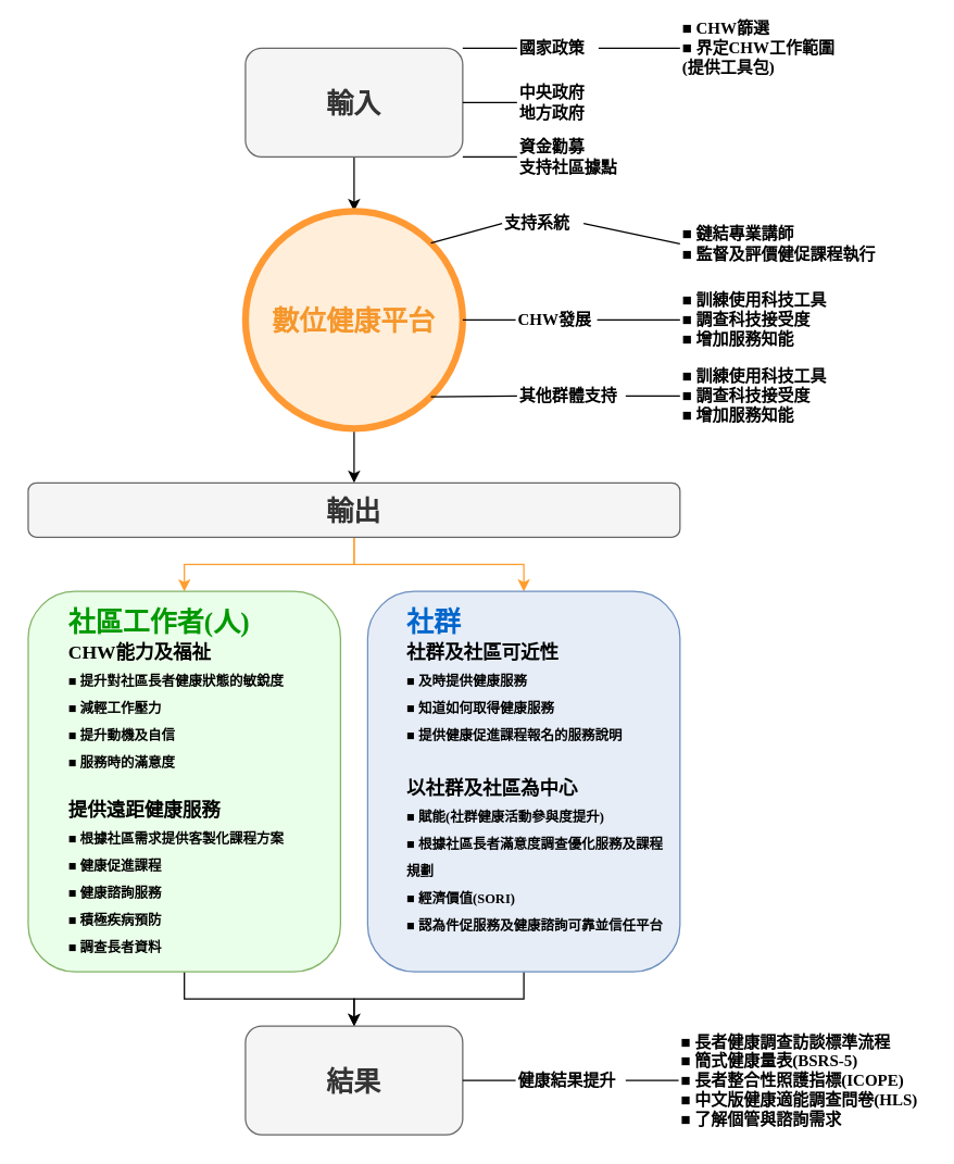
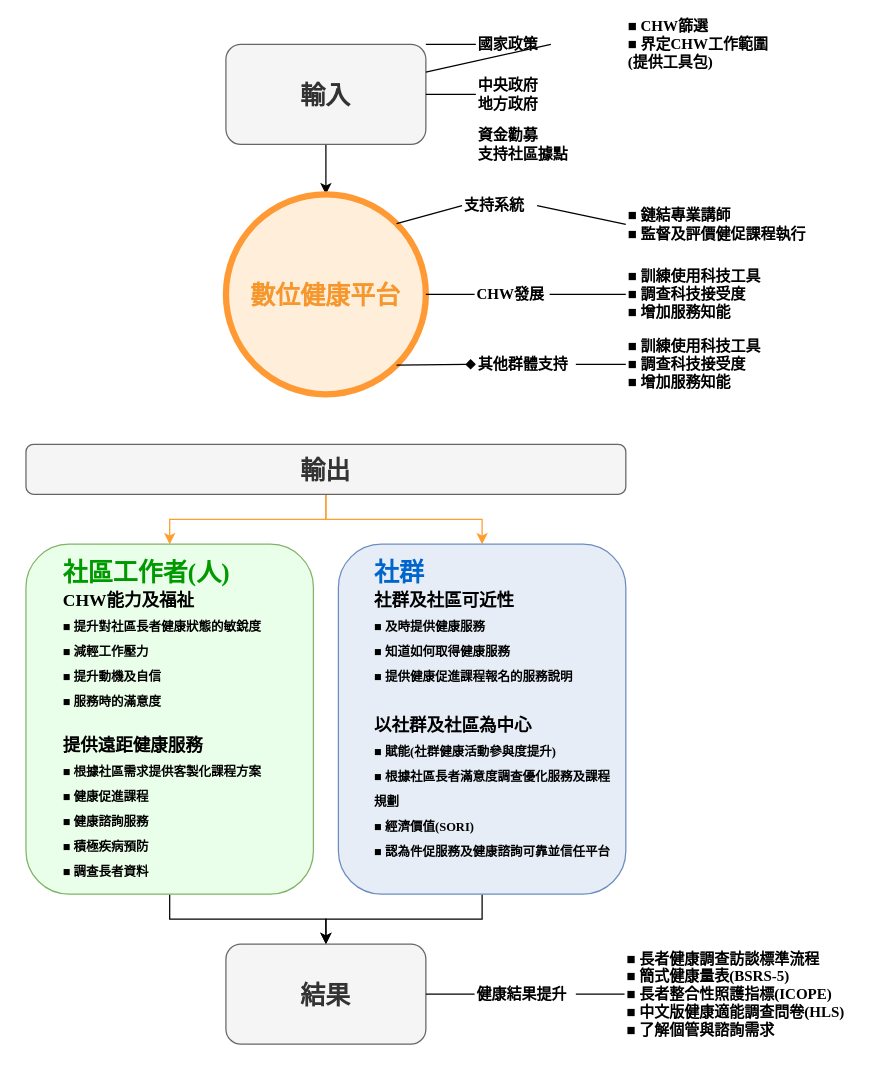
  <mxCell id="0" />
  <mxCell id="1" parent="0" />
  <mxCell id="2" style="edgeStyle=orthogonalEdgeStyle;rounded=0;orthogonalLoop=1;jettySize=auto;html=1;exitX=0.5;exitY=1;exitDx=0;exitDy=0;entryX=0.5;entryY=0;entryDx=0;entryDy=0;fontSize=20;fontStyle=1;fontFamily=Microsoft YaHei;labelBorderColor=none;textShadow=0;fillColor=#fa6800;strokeColor=#000000;" edge="1" parent="1" source="4" target="6"><mxGeometry relative="1" as="geometry" /></mxCell>
  <mxCell id="3" style="edgeStyle=orthogonalEdgeStyle;rounded=0;orthogonalLoop=1;jettySize=auto;html=1;exitX=1;exitY=0;exitDx=0;exitDy=0;fontStyle=1;fontFamily=Microsoft YaHei;" edge="1" parent="1" source="4"><mxGeometry relative="1" as="geometry"><mxPoint x="340" y="34.909" as="targetPoint" /></mxGeometry></mxCell>
  <mxCell id="4" value="輸入" style="rounded=1;whiteSpace=wrap;html=1;fontSize=20;fontStyle=1;fontFamily=Microsoft YaHei;labelBorderColor=none;textShadow=0;fillColor=#f5f5f5;fontColor=#333333;strokeColor=#666666;" vertex="1" parent="1"><mxGeometry x="180" y="35" width="160" height="80" as="geometry" /></mxCell>
- <mxCell id="5" style="edgeStyle=orthogonalEdgeStyle;rounded=0;orthogonalLoop=1;jettySize=auto;html=1;exitX=0.5;exitY=1;exitDx=0;exitDy=0;entryX=0.5;entryY=0;entryDx=0;entryDy=0;fontSize=20;fontStyle=1;fontFamily=Microsoft YaHei;labelBorderColor=none;textShadow=0;fillColor=#fa6800;strokeColor=#000000;" edge="1" parent="1" source="6" target="9"><mxGeometry relative="1" as="geometry" /></mxCell>
  <mxCell id="6" value="數位健康平台" style="ellipse;whiteSpace=wrap;html=1;aspect=fixed;fontSize=20;fontStyle=1;fontFamily=Microsoft YaHei;labelBorderColor=none;textShadow=0;fillColor=#FFEED9;strokeColor=#FF9933;fontColor=#F5972C;strokeWidth=5;" vertex="1" parent="1"><mxGeometry x="180" y="155" width="160" height="160" as="geometry" /></mxCell>
  <mxCell id="7" style="edgeStyle=orthogonalEdgeStyle;rounded=0;orthogonalLoop=1;jettySize=auto;html=1;exitX=0.5;exitY=1;exitDx=0;exitDy=0;fontSize=20;fontStyle=1;fontFamily=Microsoft YaHei;labelBorderColor=none;textShadow=0;fillColor=#fa6800;strokeColor=#FF9D2E;entryX=0.5;entryY=0;entryDx=0;entryDy=0;" edge="1" parent="1" source="9" target="34"><mxGeometry relative="1" as="geometry"><mxPoint x="135" y="435" as="targetPoint" /></mxGeometry></mxCell>
  <mxCell id="8" style="edgeStyle=orthogonalEdgeStyle;rounded=0;orthogonalLoop=1;jettySize=auto;html=1;fontSize=20;fontStyle=1;fontFamily=Microsoft YaHei;labelBorderColor=none;textShadow=0;fillColor=#fa6800;strokeColor=#FF9D2E;" edge="1" parent="1" source="9" target="12"><mxGeometry relative="1" as="geometry" /></mxCell>
  <mxCell id="9" value="輸出" style="rounded=1;whiteSpace=wrap;html=1;fontSize=20;fontStyle=1;fontFamily=Microsoft YaHei;labelBorderColor=none;textShadow=0;fillColor=#f5f5f5;fontColor=#333333;strokeColor=#666666;" vertex="1" parent="1"><mxGeometry x="20" y="355" width="480" height="40" as="geometry" /></mxCell>
  <mxCell id="10" style="edgeStyle=orthogonalEdgeStyle;rounded=0;orthogonalLoop=1;jettySize=auto;html=1;exitX=0.5;exitY=1;exitDx=0;exitDy=0;fontSize=20;fontStyle=1;fontFamily=Microsoft YaHei;labelBorderColor=none;textShadow=0;fillColor=#fa6800;strokeColor=#000000;" edge="1" parent="1" source="34" target="13"><mxGeometry relative="1" as="geometry"><mxPoint x="135" y="675" as="sourcePoint" /></mxGeometry></mxCell>
  <mxCell id="11" style="edgeStyle=orthogonalEdgeStyle;rounded=0;orthogonalLoop=1;jettySize=auto;html=1;exitX=0.5;exitY=1;exitDx=0;exitDy=0;fontSize=20;fontStyle=1;fontFamily=Microsoft YaHei;labelBorderColor=none;textShadow=0;fillColor=#fa6800;strokeColor=#000000;entryX=0.5;entryY=0;entryDx=0;entryDy=0;" edge="1" parent="1" source="12" target="13"><mxGeometry relative="1" as="geometry"><mxPoint x="260" y="675" as="targetPoint" /></mxGeometry></mxCell>
  <mxCell id="12" value="&lt;div style=&quot;line-height: 100%;&quot;&gt;&lt;span style=&quot;background-color: initial;&quot;&gt;&lt;font color=&quot;#0066cc&quot;&gt;社群&lt;/font&gt;&lt;/span&gt;&lt;/div&gt;&lt;div style=&quot;line-height: 100%;&quot;&gt;&lt;font style=&quot;font-size: 14px; line-height: 100%;&quot;&gt;社群及社區可近性&lt;/font&gt;&lt;/div&gt;&lt;div style=&quot;line-height: 100%;&quot;&gt;&lt;font style=&quot;font-size: 10px; line-height: 100%;&quot;&gt;&lt;span style=&quot;font-family: Helvetica; background-color: initial;&quot;&gt;■&lt;/span&gt;&lt;span style=&quot;font-family: Helvetica; background-color: initial;&quot;&gt;&amp;nbsp;&lt;/span&gt;及時提供健康服務&lt;/font&gt;&lt;/div&gt;&lt;div style=&quot;line-height: 100%;&quot;&gt;&lt;font style=&quot;font-size: 10px; line-height: 100%;&quot;&gt;&lt;span style=&quot;font-family: Helvetica; background-color: initial;&quot;&gt;■&lt;/span&gt;&lt;span style=&quot;font-family: Helvetica; background-color: initial;&quot;&gt;&amp;nbsp;&lt;/span&gt;知道如何取得健康服務&lt;/font&gt;&lt;/div&gt;&lt;div style=&quot;line-height: 100%;&quot;&gt;&lt;font style=&quot;font-size: 10px; line-height: 100%;&quot;&gt;&lt;span style=&quot;font-family: Helvetica; background-color: initial;&quot;&gt;■ &lt;/span&gt;提供健康促進課程報名的服務說明&lt;/font&gt;&lt;/div&gt;&lt;div style=&quot;line-height: 100%;&quot;&gt;&lt;font style=&quot;font-size: 10px; line-height: 100%;&quot;&gt;&lt;br&gt;&lt;/font&gt;&lt;/div&gt;&lt;div style=&quot;line-height: 100%;&quot;&gt;&lt;font style=&quot;font-size: 14px; line-height: 100%;&quot;&gt;以社群及社區為中心&lt;/font&gt;&lt;/div&gt;&lt;div style=&quot;line-height: 100%;&quot;&gt;&lt;font style=&quot;font-size: 10px; line-height: 100%;&quot;&gt;&lt;span style=&quot;font-family: Helvetica; background-color: initial;&quot;&gt;■&lt;/span&gt;&lt;span style=&quot;font-family: Helvetica; background-color: initial;&quot;&gt;&amp;nbsp;&lt;/span&gt;賦能(社群健康活動參與度提升)&lt;/font&gt;&lt;/div&gt;&lt;div style=&quot;line-height: 100%;&quot;&gt;&lt;font style=&quot;font-size: 10px; line-height: 100%;&quot;&gt;&lt;span style=&quot;font-family: Helvetica; background-color: initial;&quot;&gt;■&lt;/span&gt;&lt;span style=&quot;font-family: Helvetica; background-color: initial;&quot;&gt;&amp;nbsp;&lt;/span&gt;根據社區長者滿意度調查優化服務及課程規劃&lt;/font&gt;&lt;/div&gt;&lt;div style=&quot;line-height: 100%;&quot;&gt;&lt;font style=&quot;font-size: 10px; line-height: 100%;&quot;&gt;&lt;span style=&quot;font-family: Helvetica; background-color: initial;&quot;&gt;■&lt;/span&gt;&lt;span style=&quot;font-family: Helvetica; background-color: initial;&quot;&gt;&amp;nbsp;&lt;/span&gt;經濟價值(SORI)&lt;/font&gt;&lt;/div&gt;&lt;div style=&quot;line-height: 100%;&quot;&gt;&lt;font style=&quot;font-size: 10px; line-height: 100%;&quot;&gt;&lt;span style=&quot;font-family: Helvetica; background-color: initial;&quot;&gt;■&lt;/span&gt;&lt;span style=&quot;font-family: Helvetica; background-color: initial;&quot;&gt;&amp;nbsp;&lt;/span&gt;認為件促服務及健康諮詢可靠並信任平台&lt;/font&gt;&lt;/div&gt;" style="rounded=1;whiteSpace=wrap;html=1;fontSize=20;fontStyle=1;fontFamily=Microsoft YaHei;labelBorderColor=none;textShadow=0;fillColor=#E6EDF7;strokeColor=#6c8ebf;align=left;verticalAlign=top;spacingTop=0;spacing=8;spacingLeft=21;spacingRight=6;" vertex="1" parent="1"><mxGeometry x="270" y="435" width="230" height="280" as="geometry" /></mxCell>
  <mxCell id="13" value="結果" style="rounded=1;whiteSpace=wrap;html=1;fontSize=20;fontStyle=1;fontFamily=Microsoft YaHei;labelBorderColor=none;textShadow=0;fillColor=#f5f5f5;fontColor=#333333;strokeColor=#666666;" vertex="1" parent="1"><mxGeometry x="180" y="755" width="160" height="80" as="geometry" /></mxCell>
  <mxCell id="14" value="支持系統" style="text;html=1;align=left;verticalAlign=middle;whiteSpace=wrap;rounded=0;fontStyle=1;fontFamily=Microsoft YaHei;" vertex="1" parent="1"><mxGeometry x="369" y="149" width="60" height="30" as="geometry" /></mxCell>
  <mxCell id="15" value="CHW發展" style="text;html=1;align=left;verticalAlign=middle;whiteSpace=wrap;rounded=0;fontStyle=1;fontFamily=Microsoft YaHei;" vertex="1" parent="1"><mxGeometry x="379" y="220" width="60" height="30" as="geometry" /></mxCell>
  <mxCell id="16" value="其他群體支持" style="text;html=1;align=left;verticalAlign=middle;whiteSpace=wrap;rounded=0;fontStyle=1;fontFamily=Microsoft YaHei;" vertex="1" parent="1"><mxGeometry x="380" y="276" width="80" height="30" as="geometry" /></mxCell>
  <mxCell id="17" value="" style="endArrow=none;html=1;rounded=0;exitX=1;exitY=0;exitDx=0;exitDy=0;entryX=0;entryY=0.5;entryDx=0;entryDy=0;fontStyle=1;fontFamily=Microsoft YaHei;" edge="1" parent="1" source="6" target="14"><mxGeometry width="50" height="50" relative="1" as="geometry"><mxPoint x="400" y="365" as="sourcePoint" /><mxPoint x="450" y="315" as="targetPoint" /></mxGeometry></mxCell>
  <mxCell id="18" value="" style="endArrow=none;html=1;rounded=0;exitX=1;exitY=0.5;exitDx=0;exitDy=0;entryX=0;entryY=0.5;entryDx=0;entryDy=0;fontStyle=1;fontFamily=Microsoft YaHei;" edge="1" parent="1" source="6" target="15"><mxGeometry width="50" height="50" relative="1" as="geometry"><mxPoint x="400" y="365" as="sourcePoint" /><mxPoint x="450" y="315" as="targetPoint" /></mxGeometry></mxCell>
- <mxCell id="19" value="" style="endArrow=none;html=1;rounded=0;exitX=1;exitY=1;exitDx=0;exitDy=0;entryX=0;entryY=0.5;entryDx=0;entryDy=0;fontStyle=1;fontFamily=Microsoft YaHei;" edge="1" parent="1" source="6" target="16"><mxGeometry width="50" height="50" relative="1" as="geometry"><mxPoint x="400" y="365" as="sourcePoint" /><mxPoint x="450" y="315" as="targetPoint" /></mxGeometry></mxCell>
+ <mxCell id="19" value="" style="endArrow=diamond;html=1;rounded=0;exitX=1;exitY=1;exitDx=0;exitDy=0;entryX=0;entryY=0.5;entryDx=0;entryDy=0;fontStyle=1;fontFamily=Microsoft YaHei;" edge="1" parent="1" source="6" target="16"><mxGeometry width="50" height="50" relative="1" as="geometry"><mxPoint x="400" y="365" as="sourcePoint" /><mxPoint x="450" y="315" as="targetPoint" /></mxGeometry></mxCell>
  <mxCell id="20" value="" style="endArrow=none;html=1;rounded=0;exitX=1;exitY=0;exitDx=0;exitDy=0;fontStyle=1;fontFamily=Microsoft YaHei;" edge="1" parent="1" source="4"><mxGeometry width="50" height="50" relative="1" as="geometry"><mxPoint x="370" y="345" as="sourcePoint" /><mxPoint x="380" y="35" as="targetPoint" /></mxGeometry></mxCell>
  <mxCell id="21" value="&lt;span&gt;國家政策&lt;/span&gt;" style="text;html=1;align=left;verticalAlign=middle;whiteSpace=wrap;rounded=0;fontStyle=1;fontFamily=Microsoft YaHei;" vertex="1" parent="1"><mxGeometry x="380" y="25" width="60" height="20" as="geometry" /></mxCell>
  <mxCell id="22" value="■ CHW篩選&lt;div&gt;■ 界定CHW工作範圍&lt;/div&gt;&lt;div&gt;(提供工具包)&lt;/div&gt;" style="text;html=1;align=left;verticalAlign=middle;whiteSpace=wrap;rounded=0;fontStyle=1;fontFamily=Microsoft YaHei;" vertex="1" parent="1"><mxGeometry x="500" y="20" width="120" height="30" as="geometry" /></mxCell>
- <mxCell id="23" value="" style="endArrow=none;html=1;rounded=0;entryX=0;entryY=0.5;entryDx=0;entryDy=0;exitX=1;exitY=0.5;exitDx=0;exitDy=0;fontFamily=Microsoft YaHei;" edge="1" parent="1" source="21" target="22"><mxGeometry width="50" height="50" relative="1" as="geometry"><mxPoint x="460" y="35" as="sourcePoint" /><mxPoint x="540" y="165" as="targetPoint" /></mxGeometry></mxCell>
+ <mxCell id="23" value="" style="endArrow=none;html=1;rounded=0;exitX=1;exitY=0.5;exitDx=0;exitDy=0;fontFamily=Microsoft YaHei;" edge="1" parent="1" source="21" target="4"><mxGeometry width="50" height="50" relative="1" as="geometry"><mxPoint x="460" y="35" as="sourcePoint" /><mxPoint x="540" y="165" as="targetPoint" /></mxGeometry></mxCell>
  <mxCell id="24" value="&lt;br&gt;&lt;div&gt;&lt;div&gt;&lt;div&gt;中央政府&lt;/div&gt;&lt;div&gt;地方政府&lt;/div&gt;&lt;div&gt;&lt;br&gt;&lt;/div&gt;&lt;/div&gt;&lt;/div&gt;" style="text;html=1;align=left;verticalAlign=middle;whiteSpace=wrap;rounded=0;fontStyle=1;fontFamily=Microsoft YaHei;" vertex="1" parent="1"><mxGeometry x="380" y="60" width="80" height="30" as="geometry" /></mxCell>
  <mxCell id="25" value="&lt;br&gt;&lt;div&gt;&lt;div&gt;&lt;div&gt;資金勸募&lt;/div&gt;&lt;div&gt;支持社區據點&lt;/div&gt;&lt;/div&gt;&lt;div&gt;&lt;br style=&quot;&quot;&gt;&lt;/div&gt;&lt;/div&gt;" style="text;html=1;align=left;verticalAlign=middle;whiteSpace=wrap;rounded=0;fontStyle=1;fontFamily=Microsoft YaHei;" vertex="1" parent="1"><mxGeometry x="380" y="100" width="80" height="30" as="geometry" /></mxCell>
  <mxCell id="26" value="" style="endArrow=none;html=1;rounded=0;exitX=1;exitY=0.5;exitDx=0;exitDy=0;entryX=0;entryY=0.5;entryDx=0;entryDy=0;fontFamily=Microsoft YaHei;" edge="1" parent="1" source="4" target="24"><mxGeometry width="50" height="50" relative="1" as="geometry"><mxPoint x="340" y="165" as="sourcePoint" /><mxPoint x="390" y="115" as="targetPoint" /></mxGeometry></mxCell>
- <mxCell id="27" value="" style="endArrow=none;html=1;rounded=0;exitX=1;exitY=1;exitDx=0;exitDy=0;entryX=0;entryY=0.5;entryDx=0;entryDy=0;fontFamily=Microsoft YaHei;" edge="1" parent="1" source="4" target="25"><mxGeometry width="50" height="50" relative="1" as="geometry"><mxPoint x="340" y="165" as="sourcePoint" /><mxPoint x="390" y="115" as="targetPoint" /></mxGeometry></mxCell>
  <mxCell id="28" value="■ 鏈結專業講師&lt;div&gt;■ 監督及評價健促課程執行&lt;/div&gt;" style="text;html=1;align=left;verticalAlign=middle;whiteSpace=wrap;rounded=0;fontStyle=1;fontFamily=Microsoft YaHei;" vertex="1" parent="1"><mxGeometry x="500" y="164" width="160" height="30" as="geometry" /></mxCell>
  <mxCell id="29" value="■ 訓練使用科技工具&lt;div&gt;■ 調查科技接受度&lt;/div&gt;&lt;div&gt;■ 增加服務知能&lt;/div&gt;" style="text;html=1;align=left;verticalAlign=middle;whiteSpace=wrap;rounded=0;fontStyle=1;fontFamily=Microsoft YaHei;" vertex="1" parent="1"><mxGeometry x="500" y="220" width="160" height="30" as="geometry" /></mxCell>
  <mxCell id="30" value="" style="endArrow=none;html=1;rounded=0;exitX=1;exitY=0.5;exitDx=0;exitDy=0;entryX=0;entryY=0.5;entryDx=0;entryDy=0;fontStyle=1;fontFamily=Microsoft YaHei;" edge="1" parent="1" source="14" target="28"><mxGeometry width="50" height="50" relative="1" as="geometry"><mxPoint x="327" y="188" as="sourcePoint" /><mxPoint x="389" y="189" as="targetPoint" /></mxGeometry></mxCell>
  <mxCell id="31" value="" style="endArrow=none;html=1;rounded=0;exitX=1;exitY=0.5;exitDx=0;exitDy=0;entryX=0;entryY=0.5;entryDx=0;entryDy=0;fontStyle=1;fontFamily=Microsoft YaHei;" edge="1" parent="1" source="15" target="29"><mxGeometry width="50" height="50" relative="1" as="geometry"><mxPoint x="449" y="189" as="sourcePoint" /><mxPoint x="510" y="189" as="targetPoint" /></mxGeometry></mxCell>
  <mxCell id="32" value="■ 訓練使用科技工具&lt;div&gt;■ 調查科技接受度&lt;/div&gt;&lt;div&gt;■ 增加服務知能&lt;/div&gt;" style="text;html=1;align=left;verticalAlign=middle;whiteSpace=wrap;rounded=0;fontStyle=1;fontFamily=Microsoft YaHei;" vertex="1" parent="1"><mxGeometry x="500" y="276" width="160" height="30" as="geometry" /></mxCell>
  <mxCell id="33" value="" style="endArrow=none;html=1;rounded=0;exitX=1;exitY=0.5;exitDx=0;exitDy=0;entryX=0;entryY=0.5;entryDx=0;entryDy=0;fontFamily=Microsoft YaHei;" edge="1" parent="1" source="16" target="32"><mxGeometry width="50" height="50" relative="1" as="geometry"><mxPoint x="400" y="375" as="sourcePoint" /><mxPoint x="450" y="325" as="targetPoint" /></mxGeometry></mxCell>
  <mxCell id="34" value="&lt;div style=&quot;&quot;&gt;&lt;div style=&quot;line-height: 100%;&quot;&gt;&lt;div style=&quot;&quot;&gt;&lt;span style=&quot;background-color: initial;&quot;&gt;&lt;font color=&quot;#009900&quot;&gt;社區工作者(人)&lt;/font&gt;&lt;/span&gt;&lt;/div&gt;&lt;div&gt;&lt;font style=&quot;font-size: 14px; line-height: 100%;&quot;&gt;CHW能力及福祉&lt;/font&gt;&lt;/div&gt;&lt;div&gt;&lt;font style=&quot;font-size: 10px; line-height: 100%;&quot;&gt;&lt;span style=&quot;background-color: initial;&quot;&gt;■&amp;nbsp;&lt;/span&gt;提升對社區長者健康狀態的敏銳度&lt;/font&gt;&lt;/div&gt;&lt;div&gt;&lt;font style=&quot;font-size: 10px; line-height: 100%;&quot;&gt;&lt;span style=&quot;background-color: initial;&quot;&gt;■&amp;nbsp;&lt;/span&gt;減輕工作壓力&lt;/font&gt;&lt;/div&gt;&lt;div&gt;&lt;font style=&quot;font-size: 10px; line-height: 100%;&quot;&gt;&lt;span style=&quot;background-color: initial;&quot;&gt;■&amp;nbsp;&lt;/span&gt;提升動機及自信&lt;/font&gt;&lt;/div&gt;&lt;div&gt;&lt;font style=&quot;font-size: 10px; line-height: 100%;&quot;&gt;&lt;span style=&quot;background-color: initial;&quot;&gt;■&amp;nbsp;&lt;/span&gt;服務時的滿意度&lt;/font&gt;&lt;/div&gt;&lt;div style=&quot;line-height: 16px;&quot;&gt;&lt;font style=&quot;font-size: 10px; line-height: 8px;&quot;&gt;&lt;br&gt;&lt;/font&gt;&lt;/div&gt;&lt;div&gt;&lt;font style=&quot;font-size: 14px; line-height: 100%;&quot;&gt;&lt;span&gt;提供遠距健康服務&lt;/span&gt;&lt;/font&gt;&lt;/div&gt;&lt;div&gt;&lt;font&gt;&lt;div style=&quot;font-size: 20px;&quot;&gt;&lt;font style=&quot;font-size: 10px; line-height: 100%;&quot;&gt;&lt;span style=&quot;background-color: initial;&quot;&gt;■ 根據社區需求提供客製化課程方案&lt;/span&gt;&lt;/font&gt;&lt;/div&gt;&lt;div style=&quot;font-size: 20px;&quot;&gt;&lt;font style=&quot;font-size: 10px; line-height: 100%;&quot;&gt;&lt;span style=&quot;background-color: initial;&quot;&gt;■ 健康促進課程&lt;/span&gt;&lt;/font&gt;&lt;/div&gt;&lt;div style=&quot;font-size: 20px;&quot;&gt;&lt;font style=&quot;font-size: 10px; line-height: 100%;&quot;&gt;&lt;span style=&quot;background-color: initial;&quot;&gt;■ 健康諮詢服務&lt;/span&gt;&lt;/font&gt;&lt;/div&gt;&lt;div style=&quot;font-size: 20px;&quot;&gt;&lt;span style=&quot;font-size: 10px; line-height: 100%;&quot;&gt;■ 積極疾病預防&lt;/span&gt;&lt;/div&gt;&lt;div style=&quot;font-size: 20px;&quot;&gt;&lt;span style=&quot;font-size: 10px; line-height: 100%;&quot;&gt;■ 調查長者資料&lt;/span&gt;&lt;/div&gt;&lt;/font&gt;&lt;/div&gt;&lt;/div&gt;&lt;/div&gt;" style="rounded=1;whiteSpace=wrap;html=1;fontSize=20;fontStyle=1;fontFamily=Microsoft YaHei;labelBorderColor=none;textShadow=0;fillColor=#EAFFE9;strokeColor=#82b366;align=left;verticalAlign=top;spacingTop=0;spacing=8;spacingLeft=22;spacingBottom=0;spacingRight=0;" vertex="1" parent="1"><mxGeometry x="20" y="435" width="230" height="280" as="geometry" /></mxCell>
  <mxCell id="35" value="健康結果提升" style="text;html=1;align=left;verticalAlign=middle;whiteSpace=wrap;rounded=0;fontStyle=1;fontFamily=Microsoft YaHei;" vertex="1" parent="1"><mxGeometry x="379" y="785" width="81" height="20" as="geometry" /></mxCell>
  <mxCell id="36" value="■ 長者健康調查訪談標準流程&lt;div&gt;■ 簡式健康量表(BSRS-5)&lt;/div&gt;&lt;div&gt;■ 長者整合性照護指標(ICOPE)&lt;div&gt;■ 中文版健康適能調查問卷(HLS)&lt;div&gt;■ 了解個管與諮詢需求&lt;/div&gt;&lt;/div&gt;&lt;/div&gt;" style="text;html=1;align=left;verticalAlign=middle;whiteSpace=wrap;rounded=0;fontStyle=1;fontFamily=Microsoft YaHei;" vertex="1" parent="1"><mxGeometry x="499" y="755" width="181" height="80" as="geometry" /></mxCell>
  <mxCell id="37" value="" style="endArrow=none;html=1;rounded=0;entryX=0;entryY=0.5;entryDx=0;entryDy=0;exitX=1;exitY=0.5;exitDx=0;exitDy=0;fontFamily=Microsoft YaHei;" edge="1" parent="1" source="35" target="36"><mxGeometry width="50" height="50" relative="1" as="geometry"><mxPoint x="459" y="795" as="sourcePoint" /><mxPoint x="539" y="925" as="targetPoint" /></mxGeometry></mxCell>
  <mxCell id="38" value="" style="endArrow=none;html=1;rounded=0;exitX=1;exitY=0.5;exitDx=0;exitDy=0;entryX=0;entryY=0.5;entryDx=0;entryDy=0;" edge="1" parent="1" source="13" target="35"><mxGeometry width="50" height="50" relative="1" as="geometry"><mxPoint x="390" y="885" as="sourcePoint" /><mxPoint x="440" y="835" as="targetPoint" /></mxGeometry></mxCell>
